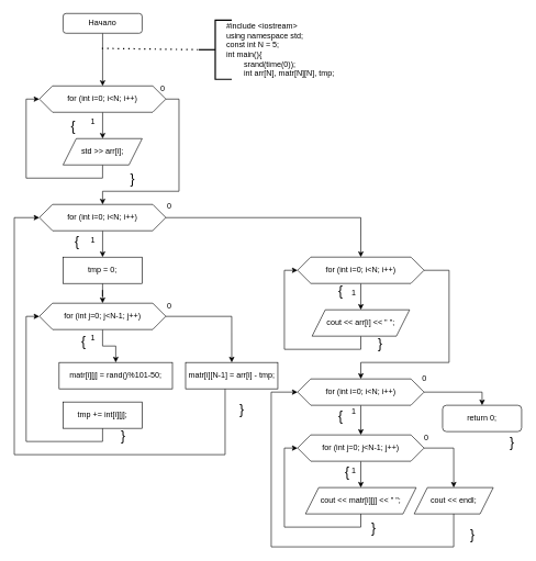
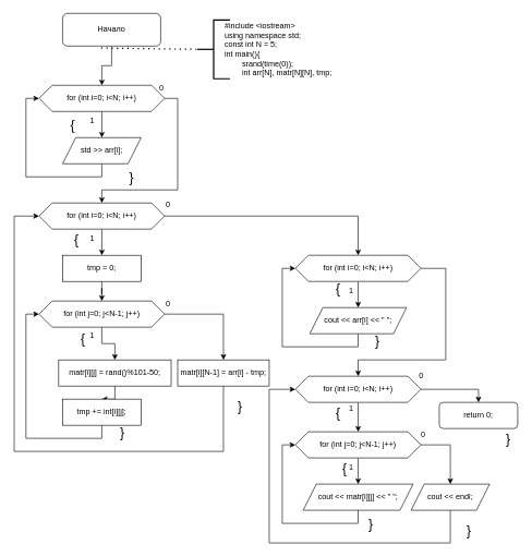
  <mxCell id="0" />
  <mxCell id="1" parent="0" />
  <mxCell id="2" value="" style="edgeStyle=orthogonalEdgeStyle;rounded=0;orthogonalLoop=1;jettySize=auto;html=1;" edge="1" parent="1" source="3" target="6"><mxGeometry relative="1" as="geometry" /></mxCell>
- <mxCell id="3" value="Начало" style="rounded=1;whiteSpace=wrap;html=1;" vertex="1" parent="1"><mxGeometry x="94.94" y="20" width="120" height="30" as="geometry" /></mxCell>
+ <mxCell id="3" value="Начало" style="rounded=1;whiteSpace=wrap;html=1;" vertex="1" parent="1"><mxGeometry x="94.94" y="20" width="150" height="50" as="geometry" /></mxCell>
  <mxCell id="4" value="" style="edgeStyle=orthogonalEdgeStyle;rounded=0;orthogonalLoop=1;jettySize=auto;html=1;" edge="1" parent="1" source="6" target="11"><mxGeometry relative="1" as="geometry" /></mxCell>
  <mxCell id="5" style="edgeStyle=orthogonalEdgeStyle;rounded=0;orthogonalLoop=1;jettySize=auto;html=1;entryX=0.5;entryY=0;entryDx=0;entryDy=0;exitX=1;exitY=0.5;exitDx=0;exitDy=0;" edge="1" parent="1" source="6" target="16"><mxGeometry relative="1" as="geometry"><Array as="points"><mxPoint x="270.94" y="150" /><mxPoint x="270.94" y="290" /><mxPoint x="154.94" y="290" /></Array></mxGeometry></mxCell>
  <mxCell id="6" value="for (int i=0; i&amp;lt;N; i++)" style="shape=hexagon;perimeter=hexagonPerimeter2;whiteSpace=wrap;html=1;fixedSize=1;" vertex="1" parent="1"><mxGeometry x="58.94" y="130" width="192" height="40" as="geometry" /></mxCell>
  <mxCell id="7" value="" style="endArrow=none;dashed=1;html=1;dashPattern=1 3;strokeWidth=2;rounded=0;entryX=0;entryY=0.5;entryDx=0;entryDy=0;entryPerimeter=0;" edge="1" parent="1" target="8"><mxGeometry width="50" height="50" relative="1" as="geometry"><mxPoint x="153.94" y="73" as="sourcePoint" /><mxPoint x="300.94" y="90" as="targetPoint" /></mxGeometry></mxCell>
  <mxCell id="8" value="" style="strokeWidth=2;html=1;shape=mxgraph.flowchart.annotation_2;align=left;labelPosition=right;pointerEvents=1;" vertex="1" parent="1"><mxGeometry x="300.94" y="30" width="50" height="90" as="geometry" /></mxCell>
  <mxCell id="9" value="#include &amp;lt;iostream&amp;gt;&lt;br&gt;using namespace std;&lt;br&gt;const int N = 5;&lt;br&gt;int main(){&lt;br&gt;&lt;span style=&quot;white-space: pre;&quot;&gt;&#09;&lt;/span&gt;srand(time(0));&lt;br&gt;&lt;span style=&quot;white-space: pre;&quot;&gt;&#09;&lt;/span&gt;int arr[N], matr[N][N], tmp;" style="text;html=1;align=left;verticalAlign=middle;resizable=0;points=[];autosize=1;strokeColor=none;fillColor=none;" vertex="1" parent="1"><mxGeometry x="340.94" y="25" width="190" height="100" as="geometry" /></mxCell>
  <mxCell id="10" style="edgeStyle=orthogonalEdgeStyle;rounded=0;orthogonalLoop=1;jettySize=auto;html=1;entryX=0;entryY=0.5;entryDx=0;entryDy=0;" edge="1" parent="1" source="11" target="6"><mxGeometry relative="1" as="geometry"><Array as="points"><mxPoint x="154.94" y="270" /><mxPoint x="38.94" y="270" /><mxPoint x="38.94" y="150" /></Array></mxGeometry></mxCell>
  <mxCell id="11" value="std &amp;gt;&amp;gt; arr[i];" style="shape=parallelogram;perimeter=parallelogramPerimeter;whiteSpace=wrap;html=1;fixedSize=1;" vertex="1" parent="1"><mxGeometry x="94.94" y="210" width="120" height="40" as="geometry" /></mxCell>
  <mxCell id="12" value="1" style="text;html=1;align=center;verticalAlign=middle;resizable=0;points=[];autosize=1;strokeColor=none;fillColor=none;" vertex="1" parent="1"><mxGeometry x="124.94" y="170" width="30" height="30" as="geometry" /></mxCell>
  <mxCell id="13" value="0" style="text;html=1;align=center;verticalAlign=middle;resizable=0;points=[];autosize=1;strokeColor=none;fillColor=none;" vertex="1" parent="1"><mxGeometry x="230.94" y="120" width="30" height="30" as="geometry" /></mxCell>
  <mxCell id="14" value="" style="edgeStyle=orthogonalEdgeStyle;rounded=0;orthogonalLoop=1;jettySize=auto;html=1;" edge="1" parent="1" source="16" target="18"><mxGeometry relative="1" as="geometry" /></mxCell>
  <mxCell id="15" style="edgeStyle=orthogonalEdgeStyle;rounded=0;orthogonalLoop=1;jettySize=auto;html=1;entryX=0.5;entryY=0;entryDx=0;entryDy=0;" edge="1" parent="1" source="16" target="39"><mxGeometry relative="1" as="geometry"><mxPoint x="530.94" y="390" as="targetPoint" /></mxGeometry></mxCell>
  <mxCell id="16" value="for (int i=0; i&amp;lt;N; i++)" style="shape=hexagon;perimeter=hexagonPerimeter2;whiteSpace=wrap;html=1;fixedSize=1;" vertex="1" parent="1"><mxGeometry x="58.94" y="310" width="192" height="40" as="geometry" /></mxCell>
  <mxCell id="17" value="" style="edgeStyle=orthogonalEdgeStyle;rounded=0;orthogonalLoop=1;jettySize=auto;html=1;" edge="1" parent="1" source="18" target="21"><mxGeometry relative="1" as="geometry" /></mxCell>
  <mxCell id="18" value="tmp = 0;" style="rounded=0;whiteSpace=wrap;html=1;" vertex="1" parent="1"><mxGeometry x="94.94" y="390" width="120" height="40" as="geometry" /></mxCell>
  <mxCell id="19" value="" style="edgeStyle=orthogonalEdgeStyle;rounded=0;orthogonalLoop=1;jettySize=auto;html=1;" edge="1" parent="1" source="21" target="23"><mxGeometry relative="1" as="geometry" /></mxCell>
  <mxCell id="20" style="edgeStyle=orthogonalEdgeStyle;rounded=0;orthogonalLoop=1;jettySize=auto;html=1;entryX=0.5;entryY=0;entryDx=0;entryDy=0;" edge="1" parent="1" source="21" target="31"><mxGeometry relative="1" as="geometry" /></mxCell>
  <mxCell id="21" value="for (int j=0; j&amp;lt;N-1; j++)" style="shape=hexagon;perimeter=hexagonPerimeter2;whiteSpace=wrap;html=1;fixedSize=1;" vertex="1" parent="1"><mxGeometry x="58.94" y="460" width="192" height="40" as="geometry" /></mxCell>
+ <mxCell id="22" value="" style="edgeStyle=orthogonalEdgeStyle;rounded=0;orthogonalLoop=1;jettySize=auto;html=1;" edge="1" parent="1" source="23" target="25"><mxGeometry relative="1" as="geometry" /></mxCell>
  <mxCell id="23" value="matr[i][j] = rand()%101-50;" style="rounded=0;whiteSpace=wrap;html=1;" vertex="1" parent="1"><mxGeometry x="88.94" y="550" width="172" height="40" as="geometry" /></mxCell>
  <mxCell id="24" style="edgeStyle=orthogonalEdgeStyle;rounded=0;orthogonalLoop=1;jettySize=auto;html=1;entryX=0;entryY=0.5;entryDx=0;entryDy=0;" edge="1" parent="1" source="25" target="21"><mxGeometry relative="1" as="geometry"><Array as="points"><mxPoint x="154.94" y="670" /><mxPoint x="38.94" y="670" /><mxPoint x="38.94" y="480" /></Array></mxGeometry></mxCell>
  <mxCell id="25" value="tmp += int[i][j];" style="rounded=0;whiteSpace=wrap;html=1;" vertex="1" parent="1"><mxGeometry x="94.94" y="610" width="120" height="40" as="geometry" /></mxCell>
  <mxCell id="26" value="1" style="text;html=1;align=center;verticalAlign=middle;resizable=0;points=[];autosize=1;strokeColor=none;fillColor=none;" vertex="1" parent="1"><mxGeometry x="124.94" y="498" width="30" height="30" as="geometry" /></mxCell>
  <mxCell id="27" value="1" style="text;html=1;align=center;verticalAlign=middle;resizable=0;points=[];autosize=1;strokeColor=none;fillColor=none;" vertex="1" parent="1"><mxGeometry x="124.94" y="350" width="30" height="30" as="geometry" /></mxCell>
  <mxCell id="28" value="0" style="text;html=1;align=center;verticalAlign=middle;resizable=0;points=[];autosize=1;strokeColor=none;fillColor=none;" vertex="1" parent="1"><mxGeometry x="240.94" y="298" width="30" height="30" as="geometry" /></mxCell>
  <mxCell id="29" value="0" style="text;html=1;align=center;verticalAlign=middle;resizable=0;points=[];autosize=1;strokeColor=none;fillColor=none;" vertex="1" parent="1"><mxGeometry x="240.94" y="450" width="30" height="30" as="geometry" /></mxCell>
  <mxCell id="30" style="edgeStyle=orthogonalEdgeStyle;rounded=0;orthogonalLoop=1;jettySize=auto;html=1;entryX=0;entryY=0.5;entryDx=0;entryDy=0;" edge="1" parent="1" source="31" target="16"><mxGeometry relative="1" as="geometry"><Array as="points"><mxPoint x="340.94" y="690" /><mxPoint x="20.94" y="690" /><mxPoint x="20.94" y="330" /></Array></mxGeometry></mxCell>
- <mxCell id="31" value="matr[i][N-1] = arr[i] - tmp;" style="rounded=0;whiteSpace=wrap;html=1;" vertex="1" parent="1"><mxGeometry x="280.94" y="550" width="140" height="40" as="geometry" /></mxCell>
+ <mxCell id="31" value="matr[i][N-1] = arr[i] - tmp;" style="rounded=0;whiteSpace=wrap;html=1;" vertex="1" parent="1"><mxGeometry x="270.94" y="550" width="140" height="40" as="geometry" /></mxCell>
  <mxCell id="32" value="&lt;font style=&quot;font-size: 20px;&quot;&gt;{&lt;/font&gt;" style="text;html=1;align=center;verticalAlign=middle;resizable=0;points=[];autosize=1;strokeColor=none;fillColor=none;" vertex="1" parent="1"><mxGeometry x="110.94" y="498" width="30" height="40" as="geometry" /></mxCell>
  <mxCell id="33" value="&lt;font style=&quot;font-size: 20px;&quot;&gt;}&lt;/font&gt;" style="text;html=1;align=center;verticalAlign=middle;resizable=0;points=[];autosize=1;strokeColor=none;fillColor=none;" vertex="1" parent="1"><mxGeometry x="170.94" y="640" width="30" height="40" as="geometry" /></mxCell>
  <mxCell id="34" value="&lt;font style=&quot;font-size: 20px;&quot;&gt;{&lt;/font&gt;" style="text;html=1;align=center;verticalAlign=middle;resizable=0;points=[];autosize=1;strokeColor=none;fillColor=none;" vertex="1" parent="1"><mxGeometry x="94.94" y="170" width="30" height="40" as="geometry" /></mxCell>
  <mxCell id="35" value="&lt;font style=&quot;font-size: 20px;&quot;&gt;}&lt;/font&gt;" style="text;html=1;align=center;verticalAlign=middle;resizable=0;points=[];autosize=1;strokeColor=none;fillColor=none;" vertex="1" parent="1"><mxGeometry x="350.94" y="600" width="30" height="40" as="geometry" /></mxCell>
  <mxCell id="36" value="&lt;font style=&quot;font-size: 20px;&quot;&gt;}&lt;/font&gt;" style="text;html=1;align=center;verticalAlign=middle;resizable=0;points=[];autosize=1;strokeColor=none;fillColor=none;" vertex="1" parent="1"><mxGeometry x="184.94" y="250" width="30" height="40" as="geometry" /></mxCell>
  <mxCell id="37" value="" style="edgeStyle=orthogonalEdgeStyle;rounded=0;orthogonalLoop=1;jettySize=auto;html=1;" edge="1" parent="1" source="39" target="43"><mxGeometry relative="1" as="geometry" /></mxCell>
  <mxCell id="38" style="edgeStyle=orthogonalEdgeStyle;rounded=0;orthogonalLoop=1;jettySize=auto;html=1;entryX=0.5;entryY=0;entryDx=0;entryDy=0;" edge="1" parent="1" source="39" target="48"><mxGeometry relative="1" as="geometry"><mxPoint x="546.94" y="570" as="targetPoint" /><Array as="points"><mxPoint x="680.94" y="410" /><mxPoint x="680.94" y="550" /><mxPoint x="546.94" y="550" /></Array></mxGeometry></mxCell>
  <mxCell id="39" value="for (int i=0; i&amp;lt;N; i++)" style="shape=hexagon;perimeter=hexagonPerimeter2;whiteSpace=wrap;html=1;fixedSize=1;" vertex="1" parent="1"><mxGeometry x="450.94" y="390" width="192" height="40" as="geometry" /></mxCell>
  <mxCell id="40" value="&lt;font style=&quot;font-size: 20px;&quot;&gt;{&lt;/font&gt;" style="text;html=1;align=center;verticalAlign=middle;resizable=0;points=[];autosize=1;strokeColor=none;fillColor=none;" vertex="1" parent="1"><mxGeometry x="100.94" y="345" width="30" height="40" as="geometry" /></mxCell>
  <mxCell id="41" value="&lt;font style=&quot;font-size: 20px;&quot;&gt;{&lt;/font&gt;" style="text;html=1;align=center;verticalAlign=middle;resizable=0;points=[];autosize=1;strokeColor=none;fillColor=none;" vertex="1" parent="1"><mxGeometry x="500.94" y="420" width="30" height="40" as="geometry" /></mxCell>
  <mxCell id="42" style="edgeStyle=orthogonalEdgeStyle;rounded=0;orthogonalLoop=1;jettySize=auto;html=1;entryX=0;entryY=0.5;entryDx=0;entryDy=0;" edge="1" parent="1" source="43" target="39"><mxGeometry relative="1" as="geometry"><Array as="points"><mxPoint x="546.94" y="530" /><mxPoint x="430.94" y="530" /><mxPoint x="430.94" y="410" /></Array></mxGeometry></mxCell>
  <mxCell id="43" value="cout &amp;lt;&amp;lt; arr[i] &amp;lt;&amp;lt; &quot; &quot;;" style="shape=parallelogram;perimeter=parallelogramPerimeter;whiteSpace=wrap;html=1;fixedSize=1;" vertex="1" parent="1"><mxGeometry x="472.94" y="470" width="148" height="40" as="geometry" /></mxCell>
  <mxCell id="44" value="1" style="text;html=1;align=center;verticalAlign=middle;resizable=0;points=[];autosize=1;strokeColor=none;fillColor=none;" vertex="1" parent="1"><mxGeometry x="520.94" y="430" width="30" height="30" as="geometry" /></mxCell>
  <mxCell id="45" value="&lt;font style=&quot;font-size: 20px;&quot;&gt;}&lt;/font&gt;" style="text;html=1;align=center;verticalAlign=middle;resizable=0;points=[];autosize=1;strokeColor=none;fillColor=none;" vertex="1" parent="1"><mxGeometry x="560.94" y="500" width="30" height="40" as="geometry" /></mxCell>
  <mxCell id="46" value="" style="edgeStyle=orthogonalEdgeStyle;rounded=0;orthogonalLoop=1;jettySize=auto;html=1;" edge="1" parent="1" source="48" target="51"><mxGeometry relative="1" as="geometry" /></mxCell>
  <mxCell id="47" style="edgeStyle=orthogonalEdgeStyle;rounded=0;orthogonalLoop=1;jettySize=auto;html=1;entryX=0.5;entryY=0;entryDx=0;entryDy=0;" edge="1" parent="1" source="48" target="64"><mxGeometry relative="1" as="geometry" /></mxCell>
  <mxCell id="48" value="for (int i=0; i&amp;lt;N; i++)" style="shape=hexagon;perimeter=hexagonPerimeter2;whiteSpace=wrap;html=1;fixedSize=1;" vertex="1" parent="1"><mxGeometry x="450.94" y="575" width="192" height="40" as="geometry" /></mxCell>
  <mxCell id="49" value="" style="edgeStyle=orthogonalEdgeStyle;rounded=0;orthogonalLoop=1;jettySize=auto;html=1;" edge="1" parent="1" source="51" target="55"><mxGeometry relative="1" as="geometry" /></mxCell>
  <mxCell id="50" style="edgeStyle=orthogonalEdgeStyle;rounded=0;orthogonalLoop=1;jettySize=auto;html=1;entryX=0.5;entryY=0;entryDx=0;entryDy=0;exitX=1;exitY=0.5;exitDx=0;exitDy=0;" edge="1" parent="1" source="51" target="58"><mxGeometry relative="1" as="geometry" /></mxCell>
  <mxCell id="51" value="for (int j=0; j&amp;lt;N-1; j++)" style="shape=hexagon;perimeter=hexagonPerimeter2;whiteSpace=wrap;html=1;fixedSize=1;" vertex="1" parent="1"><mxGeometry x="450.94" y="660" width="192" height="40" as="geometry" /></mxCell>
  <mxCell id="52" value="1" style="text;html=1;align=center;verticalAlign=middle;resizable=0;points=[];autosize=1;strokeColor=none;fillColor=none;" vertex="1" parent="1"><mxGeometry x="520.94" y="610" width="30" height="30" as="geometry" /></mxCell>
  <mxCell id="53" value="&lt;font style=&quot;font-size: 20px;&quot;&gt;{&lt;/font&gt;" style="text;html=1;align=center;verticalAlign=middle;resizable=0;points=[];autosize=1;strokeColor=none;fillColor=none;" vertex="1" parent="1"><mxGeometry x="500.94" y="610" width="30" height="40" as="geometry" /></mxCell>
  <mxCell id="54" style="edgeStyle=orthogonalEdgeStyle;rounded=0;orthogonalLoop=1;jettySize=auto;html=1;entryX=0;entryY=0.5;entryDx=0;entryDy=0;" edge="1" parent="1" source="55" target="51"><mxGeometry relative="1" as="geometry"><Array as="points"><mxPoint x="546.94" y="800" /><mxPoint x="430.94" y="800" /><mxPoint x="430.94" y="680" /></Array></mxGeometry></mxCell>
  <mxCell id="55" value="cout &amp;lt;&amp;lt; matr[i][j] &amp;lt;&amp;lt; &quot; &quot;;" style="shape=parallelogram;perimeter=parallelogramPerimeter;whiteSpace=wrap;html=1;fixedSize=1;" vertex="1" parent="1"><mxGeometry x="462.94" y="740" width="168" height="40" as="geometry" /></mxCell>
  <mxCell id="56" value="1" style="text;html=1;align=center;verticalAlign=middle;resizable=0;points=[];autosize=1;strokeColor=none;fillColor=none;" vertex="1" parent="1"><mxGeometry x="520.94" y="700" width="30" height="30" as="geometry" /></mxCell>
  <mxCell id="57" value="&lt;font style=&quot;font-size: 20px;&quot;&gt;{&lt;/font&gt;" style="text;html=1;align=center;verticalAlign=middle;resizable=0;points=[];autosize=1;strokeColor=none;fillColor=none;" vertex="1" parent="1"><mxGeometry x="510.94" y="695" width="30" height="40" as="geometry" /></mxCell>
  <mxCell id="58" value="cout &amp;lt;&amp;lt; endl;" style="shape=parallelogram;perimeter=parallelogramPerimeter;whiteSpace=wrap;html=1;fixedSize=1;" vertex="1" parent="1"><mxGeometry x="627.94" y="740" width="120" height="40" as="geometry" /></mxCell>
  <mxCell id="59" value="0" style="text;html=1;align=center;verticalAlign=middle;resizable=0;points=[];autosize=1;strokeColor=none;fillColor=none;" vertex="1" parent="1"><mxGeometry x="630.94" y="650" width="30" height="30" as="geometry" /></mxCell>
  <mxCell id="60" value="&lt;font style=&quot;font-size: 20px;&quot;&gt;}&lt;/font&gt;" style="text;html=1;align=center;verticalAlign=middle;resizable=0;points=[];autosize=1;strokeColor=none;fillColor=none;" vertex="1" parent="1"><mxGeometry x="550.94" y="780" width="30" height="40" as="geometry" /></mxCell>
  <mxCell id="61" value="&lt;font style=&quot;font-size: 20px;&quot;&gt;}&lt;/font&gt;" style="text;html=1;align=center;verticalAlign=middle;resizable=0;points=[];autosize=1;strokeColor=none;fillColor=none;" vertex="1" parent="1"><mxGeometry x="700.94" y="790" width="30" height="40" as="geometry" /></mxCell>
  <mxCell id="62" style="edgeStyle=orthogonalEdgeStyle;rounded=0;orthogonalLoop=1;jettySize=auto;html=1;entryX=0;entryY=0.5;entryDx=0;entryDy=0;" edge="1" parent="1" source="58" target="48"><mxGeometry relative="1" as="geometry"><Array as="points"><mxPoint x="687.94" y="830" /><mxPoint x="410.94" y="830" /><mxPoint x="410.94" y="595" /></Array></mxGeometry></mxCell>
  <mxCell id="63" value="0" style="text;html=1;align=center;verticalAlign=middle;resizable=0;points=[];autosize=1;strokeColor=none;fillColor=none;" vertex="1" parent="1"><mxGeometry x="627.94" y="560" width="30" height="30" as="geometry" /></mxCell>
  <mxCell id="64" value="return 0;" style="rounded=1;whiteSpace=wrap;html=1;" vertex="1" parent="1"><mxGeometry x="671" y="615" width="120" height="40" as="geometry" /></mxCell>
  <mxCell id="65" value="&lt;font style=&quot;font-size: 20px;&quot;&gt;}&lt;/font&gt;" style="text;html=1;align=center;verticalAlign=middle;resizable=0;points=[];autosize=1;strokeColor=none;fillColor=none;" vertex="1" parent="1"><mxGeometry x="761" y="650" width="30" height="40" as="geometry" /></mxCell>
